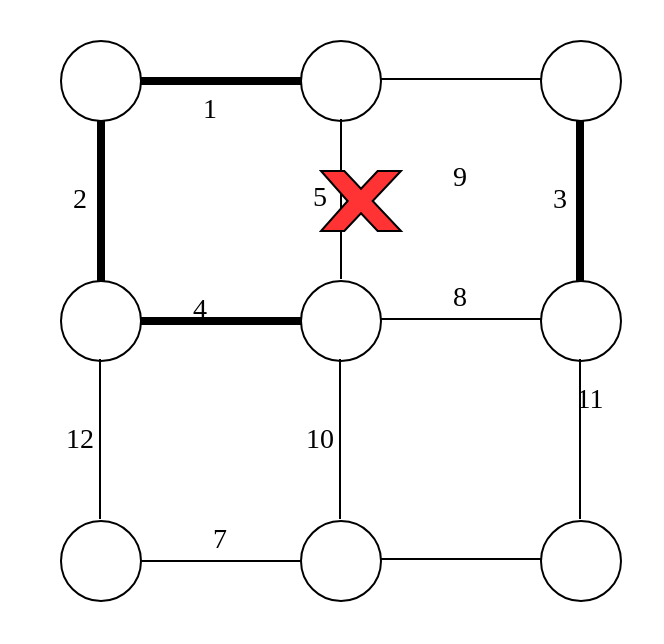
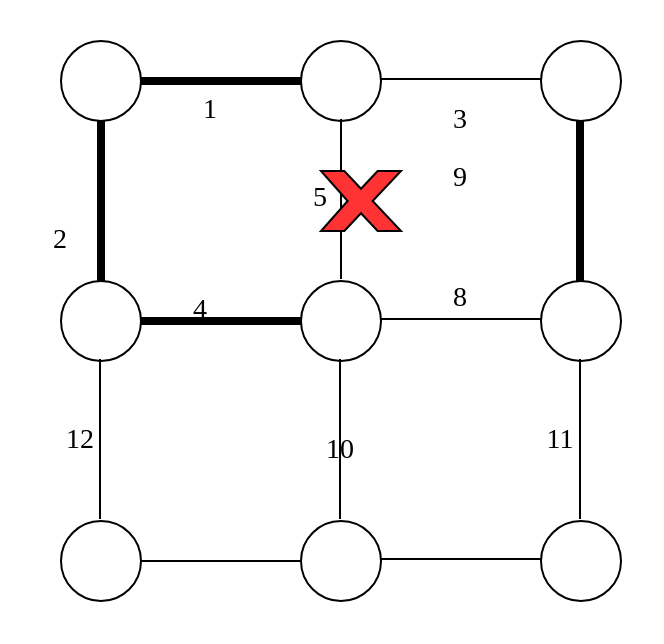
  <mxCell id="0" />
  <mxCell id="1" parent="0" />
  <mxCell id="2" value="" style="ellipse;whiteSpace=wrap;html=1;aspect=fixed;" parent="1" vertex="1"><mxGeometry x="30" y="20" width="40" height="40" as="geometry" /></mxCell>
  <mxCell id="3" value="" style="ellipse;whiteSpace=wrap;html=1;aspect=fixed;" parent="1" vertex="1"><mxGeometry x="150" y="20" width="40" height="40" as="geometry" /></mxCell>
  <mxCell id="4" value="" style="ellipse;whiteSpace=wrap;html=1;aspect=fixed;" parent="1" vertex="1"><mxGeometry x="270" y="20" width="40" height="40" as="geometry" /></mxCell>
  <mxCell id="5" value="" style="ellipse;whiteSpace=wrap;html=1;aspect=fixed;" parent="1" vertex="1"><mxGeometry x="270" y="140" width="40" height="40" as="geometry" /></mxCell>
  <mxCell id="6" value="" style="ellipse;whiteSpace=wrap;html=1;aspect=fixed;" parent="1" vertex="1"><mxGeometry x="150" y="140" width="40" height="40" as="geometry" /></mxCell>
  <mxCell id="7" value="" style="ellipse;whiteSpace=wrap;html=1;aspect=fixed;" parent="1" vertex="1"><mxGeometry x="30" y="140" width="40" height="40" as="geometry" /></mxCell>
  <mxCell id="8" value="" style="ellipse;whiteSpace=wrap;html=1;aspect=fixed;" parent="1" vertex="1"><mxGeometry x="270" y="260" width="40" height="40" as="geometry" /></mxCell>
  <mxCell id="9" value="" style="ellipse;whiteSpace=wrap;html=1;aspect=fixed;" parent="1" vertex="1"><mxGeometry x="150" y="260" width="40" height="40" as="geometry" /></mxCell>
  <mxCell id="10" value="" style="ellipse;whiteSpace=wrap;html=1;aspect=fixed;" parent="1" vertex="1"><mxGeometry x="30" y="260" width="40" height="40" as="geometry" /></mxCell>
  <mxCell id="11" value="" style="endArrow=none;html=1;exitX=1;exitY=0.5;exitDx=0;exitDy=0;entryX=0;entryY=0.5;entryDx=0;entryDy=0;verticalAlign=bottom;strokeWidth=4;" parent="1" source="2" target="3" edge="1"><mxGeometry width="50" height="50" relative="1" as="geometry"><mxPoint x="90" y="60" as="sourcePoint" /><mxPoint x="140" y="10" as="targetPoint" /></mxGeometry></mxCell>
  <mxCell id="12" value="" style="endArrow=none;html=1;entryX=0.5;entryY=1;entryDx=0;entryDy=0;exitX=0.5;exitY=0;exitDx=0;exitDy=0;fontFamily=cm;fontSize=14;labelPosition=left;verticalLabelPosition=middle;align=right;verticalAlign=middle;spacingLeft=5;strokeWidth=4;" parent="1" source="7" target="2" edge="1"><mxGeometry width="50" height="50" relative="1" as="geometry"><mxPoint x="30" y="370" as="sourcePoint" /><mxPoint x="80" y="320" as="targetPoint" /></mxGeometry></mxCell>
  <mxCell id="13" value="1" style="text;html=1;strokeColor=none;fillColor=none;align=center;verticalAlign=middle;whiteSpace=wrap;rounded=0;fontFamily=cm;fontSize=14;" parent="1" vertex="1"><mxGeometry x="85" y="45" width="40" height="20" as="geometry" /></mxCell>
- <mxCell id="14" value="2" style="text;html=1;strokeColor=none;fillColor=none;align=center;verticalAlign=middle;whiteSpace=wrap;rounded=0;fontFamily=cm;fontSize=14;" parent="1" vertex="1"><mxGeometry x="20" y="90" width="40" height="20" as="geometry" /></mxCell>
+ <mxCell id="14" value="2" style="text;html=1;strokeColor=none;fillColor=none;align=center;verticalAlign=middle;whiteSpace=wrap;rounded=0;fontFamily=cm;fontSize=14;" parent="1" vertex="1"><mxGeometry x="10" y="110" width="40" height="20" as="geometry" /></mxCell>
  <mxCell id="15" value="" style="endArrow=none;html=1;exitX=1;exitY=0.5;exitDx=0;exitDy=0;entryX=0;entryY=0.5;entryDx=0;entryDy=0;verticalAlign=bottom;strokeWidth=4;" parent="1" edge="1"><mxGeometry width="50" height="50" relative="1" as="geometry"><mxPoint x="70" y="160" as="sourcePoint" /><mxPoint x="150" y="160" as="targetPoint" /></mxGeometry></mxCell>
  <mxCell id="16" value="4" style="text;html=1;strokeColor=none;fillColor=none;align=center;verticalAlign=middle;whiteSpace=wrap;rounded=0;fontFamily=cm;fontSize=14;" parent="1" vertex="1"><mxGeometry x="80" y="145" width="40" height="20" as="geometry" /></mxCell>
  <mxCell id="17" value="" style="endArrow=none;html=1;exitX=1;exitY=0.5;exitDx=0;exitDy=0;entryX=0;entryY=0.5;entryDx=0;entryDy=0;verticalAlign=bottom;" parent="1" edge="1"><mxGeometry width="50" height="50" relative="1" as="geometry"><mxPoint x="70" y="280" as="sourcePoint" /><mxPoint x="150" y="280" as="targetPoint" /></mxGeometry></mxCell>
- <mxCell id="18" value="7" style="text;html=1;strokeColor=none;fillColor=none;align=center;verticalAlign=middle;whiteSpace=wrap;rounded=0;fontFamily=cm;fontSize=14;" parent="1" vertex="1"><mxGeometry x="90" y="260" width="40" height="20" as="geometry" /></mxCell>
  <mxCell id="19" value="" style="endArrow=none;html=1;exitX=1;exitY=0.5;exitDx=0;exitDy=0;entryX=0;entryY=0.5;entryDx=0;entryDy=0;verticalAlign=bottom;" parent="1" edge="1"><mxGeometry width="50" height="50" relative="1" as="geometry"><mxPoint x="190" y="39" as="sourcePoint" /><mxPoint x="270" y="39" as="targetPoint" /></mxGeometry></mxCell>
  <mxCell id="20" value="9" style="text;html=1;strokeColor=none;fillColor=none;align=center;verticalAlign=middle;whiteSpace=wrap;rounded=0;fontFamily=cm;fontSize=14;" parent="1" vertex="1"><mxGeometry x="210" y="79" width="40" height="20" as="geometry" /></mxCell>
  <mxCell id="21" value="" style="endArrow=none;html=1;exitX=1;exitY=0.5;exitDx=0;exitDy=0;entryX=0;entryY=0.5;entryDx=0;entryDy=0;verticalAlign=bottom;" parent="1" edge="1"><mxGeometry width="50" height="50" relative="1" as="geometry"><mxPoint x="190" y="159" as="sourcePoint" /><mxPoint x="270" y="159" as="targetPoint" /></mxGeometry></mxCell>
  <mxCell id="22" value="8" style="text;html=1;strokeColor=none;fillColor=none;align=center;verticalAlign=middle;whiteSpace=wrap;rounded=0;fontFamily=cm;fontSize=14;" parent="1" vertex="1"><mxGeometry x="210" y="139" width="40" height="20" as="geometry" /></mxCell>
  <mxCell id="23" value="" style="endArrow=none;html=1;exitX=1;exitY=0.5;exitDx=0;exitDy=0;entryX=0;entryY=0.5;entryDx=0;entryDy=0;verticalAlign=bottom;" parent="1" edge="1"><mxGeometry width="50" height="50" relative="1" as="geometry"><mxPoint x="190" y="279" as="sourcePoint" /><mxPoint x="270" y="279" as="targetPoint" /></mxGeometry></mxCell>
  <mxCell id="24" value="" style="endArrow=none;html=1;entryX=0.5;entryY=1;entryDx=0;entryDy=0;exitX=0.5;exitY=0;exitDx=0;exitDy=0;fontFamily=cm;fontSize=14;labelPosition=left;verticalLabelPosition=middle;align=right;verticalAlign=middle;spacingLeft=5;" parent="1" edge="1"><mxGeometry width="50" height="50" relative="1" as="geometry"><mxPoint x="170" y="139" as="sourcePoint" /><mxPoint x="170" y="59" as="targetPoint" /></mxGeometry></mxCell>
  <mxCell id="25" value="5" style="text;html=1;strokeColor=none;fillColor=none;align=center;verticalAlign=middle;whiteSpace=wrap;rounded=0;fontFamily=cm;fontSize=14;" parent="1" vertex="1"><mxGeometry x="140" y="89" width="40" height="20" as="geometry" /></mxCell>
  <mxCell id="26" value="" style="endArrow=none;html=1;entryX=0.5;entryY=1;entryDx=0;entryDy=0;exitX=0.5;exitY=0;exitDx=0;exitDy=0;fontFamily=cm;fontSize=14;labelPosition=left;verticalLabelPosition=middle;align=right;verticalAlign=middle;spacingLeft=5;strokeWidth=4;" parent="1" edge="1"><mxGeometry width="50" height="50" relative="1" as="geometry"><mxPoint x="289.5" y="140" as="sourcePoint" /><mxPoint x="289.5" y="60" as="targetPoint" /></mxGeometry></mxCell>
- <mxCell id="27" value="3" style="text;html=1;strokeColor=none;fillColor=none;align=center;verticalAlign=middle;whiteSpace=wrap;rounded=0;fontFamily=cm;fontSize=14;" parent="1" vertex="1"><mxGeometry x="260" y="90" width="40" height="20" as="geometry" /></mxCell>
+ <mxCell id="27" value="3" style="text;html=1;strokeColor=none;fillColor=none;align=center;verticalAlign=middle;whiteSpace=wrap;rounded=0;fontFamily=cm;fontSize=14;" parent="1" vertex="1"><mxGeometry x="210" y="50" width="40" height="20" as="geometry" /></mxCell>
  <mxCell id="28" value="" style="endArrow=none;html=1;entryX=0.5;entryY=1;entryDx=0;entryDy=0;exitX=0.5;exitY=0;exitDx=0;exitDy=0;fontFamily=cm;fontSize=14;labelPosition=left;verticalLabelPosition=middle;align=right;verticalAlign=middle;spacingLeft=5;" parent="1" edge="1"><mxGeometry width="50" height="50" relative="1" as="geometry"><mxPoint x="49.5" y="259" as="sourcePoint" /><mxPoint x="49.5" y="179" as="targetPoint" /></mxGeometry></mxCell>
  <mxCell id="29" value="12" style="text;html=1;strokeColor=none;fillColor=none;align=center;verticalAlign=middle;whiteSpace=wrap;rounded=0;fontFamily=cm;fontSize=14;" parent="1" vertex="1"><mxGeometry x="20" y="210" width="40" height="20" as="geometry" /></mxCell>
  <mxCell id="30" value="" style="endArrow=none;html=1;entryX=0.5;entryY=1;entryDx=0;entryDy=0;exitX=0.5;exitY=0;exitDx=0;exitDy=0;fontFamily=cm;fontSize=14;labelPosition=left;verticalLabelPosition=middle;align=right;verticalAlign=middle;spacingLeft=5;" parent="1" edge="1"><mxGeometry width="50" height="50" relative="1" as="geometry"><mxPoint x="169.5" y="259" as="sourcePoint" /><mxPoint x="169.5" y="179" as="targetPoint" /></mxGeometry></mxCell>
  <mxCell id="31" value="" style="endArrow=none;html=1;entryX=0.5;entryY=1;entryDx=0;entryDy=0;exitX=0.5;exitY=0;exitDx=0;exitDy=0;fontFamily=cm;fontSize=14;labelPosition=left;verticalLabelPosition=middle;align=right;verticalAlign=middle;spacingLeft=5;" parent="1" edge="1"><mxGeometry width="50" height="50" relative="1" as="geometry"><mxPoint x="289.5" y="259" as="sourcePoint" /><mxPoint x="289.5" y="179" as="targetPoint" /></mxGeometry></mxCell>
- <mxCell id="32" value="10" style="text;html=1;strokeColor=none;fillColor=none;align=center;verticalAlign=middle;whiteSpace=wrap;rounded=0;fontFamily=cm;fontSize=14;" parent="1" vertex="1"><mxGeometry x="140" y="210" width="40" height="20" as="geometry" /></mxCell>
- <mxCell id="33" value="11" style="text;html=1;strokeColor=none;fillColor=none;align=center;verticalAlign=middle;whiteSpace=wrap;rounded=0;fontFamily=cm;fontSize=14;" parent="1" vertex="1"><mxGeometry x="275" y="190" width="40" height="20" as="geometry" /></mxCell>
+ <mxCell id="32" value="10" style="text;html=1;strokeColor=none;fillColor=none;align=center;verticalAlign=middle;whiteSpace=wrap;rounded=0;fontFamily=cm;fontSize=14;" parent="1" vertex="1"><mxGeometry x="150" y="215" width="40" height="20" as="geometry" /></mxCell>
+ <mxCell id="33" value="11" style="text;html=1;strokeColor=none;fillColor=none;align=center;verticalAlign=middle;whiteSpace=wrap;rounded=0;fontFamily=cm;fontSize=14;" parent="1" vertex="1"><mxGeometry x="260" y="210" width="40" height="20" as="geometry" /></mxCell>
  <mxCell id="34" value="" style="verticalLabelPosition=bottom;verticalAlign=top;html=1;shape=mxgraph.basic.x;fontFamily=cm;fontSize=14;fillColor=#FF3333;" parent="1" vertex="1"><mxGeometry x="160" y="85" width="40" height="30" as="geometry" /></mxCell>
